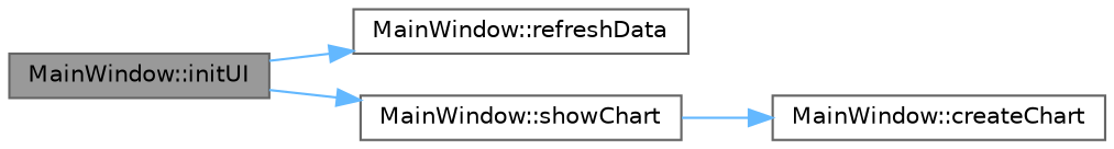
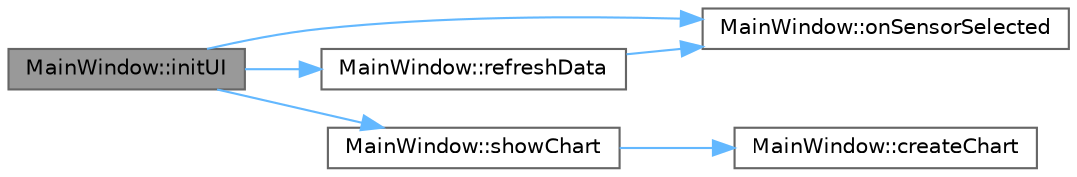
  digraph {
    rankdir=LR
    node [color=grey40 fillcolor=white fontname=Helvetica fontsize=10 shape=box style=filled]
    edge [color=steelblue1 fontname=Helvetica fontsize=10 labelfontname=Helvetica labelfontsize=10 style=solid]
    n1 [color=gray40 fillcolor=grey60 fontcolor=black height=0.2 label="MainWindow::initUI" width=0.4]
+   n2 [height=0.2 label="MainWindow::onSensorSelected" width=0.4]
    n3 [height=0.2 label="MainWindow::refreshData" width=0.4]
    n4 [height=0.2 label="MainWindow::showChart" width=0.4]
    n5 [height=0.2 label="MainWindow::createChart" width=0.4]
+   n1 -> n2
    n1 -> n3
    n1 -> n4
+   n3 -> n2
    n4 -> n5
  }
